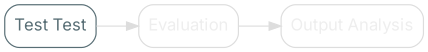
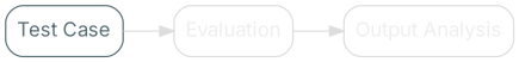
  digraph {
    rankdir=LR
    node [color="#dddddd" fillcolor="#ffffff" fontcolor="#eeeeee" fontname="Inter,Arial" shape=rectangle style="rounded,filled"]
    edge [color="#dddddd" fontcolor="#000000" fontname="Inter,Arial" fontsize=11]
-   n1 [color="#586E75" fontcolor="#586E75" label="Test Test"]
+   n1 [color="#586E75" fontcolor="#586E75" label="Test Case"]
    Evaluation
    n3 [label="Output Analysis"]
    n1 -> Evaluation
    Evaluation -> n3
  }
